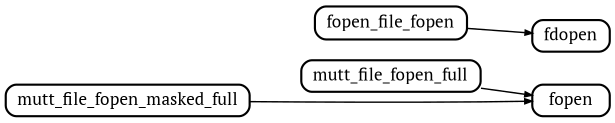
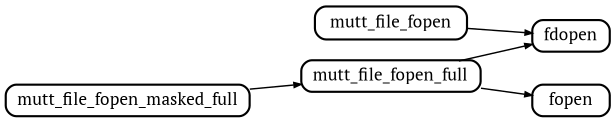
  digraph {
    compound=true
    fontname="PT Serif"
    nodesep=0.2
    rankdir=LR
    ranksep=0.5
    node [color=black fillcolor="#ffffff" fontname="PT Serif" fontsize=12 penwidth=1.5 shape=Mrecord style=filled]
    edge [arrowsize=0.5 fontname="PT Serif" penwidth=1.0]
-   mutt_file_fopen [height=0.2 label=fopen_file_fopen]
+   mutt_file_fopen [height=0.2]
    fdopen [height=0.2]
    mutt_file_fopen_full [height=0.2]
    fopen [height=0.2]
    mutt_file_fopen_masked_full [height=0.2]
    mutt_file_fopen -> fdopen
+   mutt_file_fopen_full -> fdopen
    mutt_file_fopen_full -> fopen
-   mutt_file_fopen_masked_full -> fopen
+   mutt_file_fopen_masked_full -> mutt_file_fopen_full
  }
